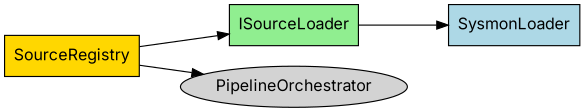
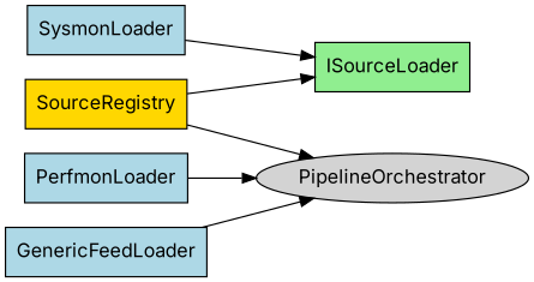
  digraph {
    fontname=Inter
    rankdir=LR
    node [fillcolor=lightblue fontname=Inter shape=box style=filled]
    edge [fontname=Inter]
    ISourceLoader [fillcolor=lightgreen]
    SysmonLoader
    PipelineOrchestrator [fillcolor=lightgrey shape=ellipse]
+   PerfmonLoader
+   GenericFeedLoader
    SourceRegistry [fillcolor=gold]
-   ISourceLoader -> SysmonLoader
+   SysmonLoader -> ISourceLoader
+   PerfmonLoader -> PipelineOrchestrator
+   GenericFeedLoader -> PipelineOrchestrator
    SourceRegistry -> ISourceLoader
    SourceRegistry -> PipelineOrchestrator
  }
